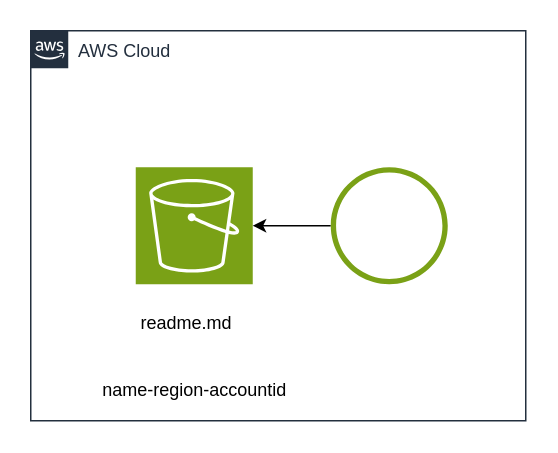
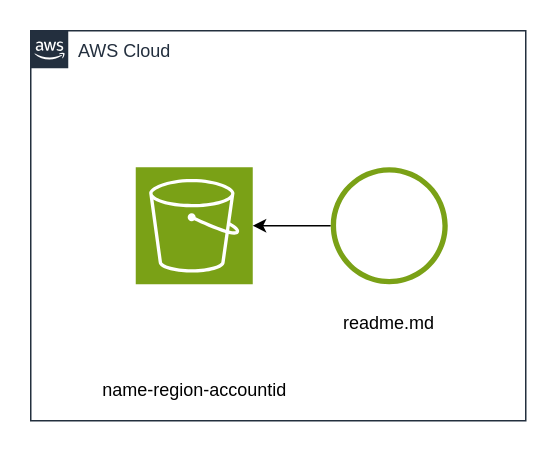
  <mxCell id="0" />
  <mxCell id="1" parent="0" />
  <mxCell id="2" value="AWS Cloud" style="points=[[0,0],[0.25,0],[0.5,0],[0.75,0],[1,0],[1,0.25],[1,0.5],[1,0.75],[1,1],[0.75,1],[0.5,1],[0.25,1],[0,1],[0,0.75],[0,0.5],[0,0.25]];outlineConnect=0;gradientColor=none;html=1;whiteSpace=wrap;fontSize=12;fontStyle=0;container=1;pointerEvents=0;collapsible=0;recursiveResize=0;shape=mxgraph.aws4.group;grIcon=mxgraph.aws4.group_aws_cloud_alt;strokeColor=#232F3E;fillColor=none;verticalAlign=top;align=left;spacingLeft=30;fontColor=#232F3E;dashed=0;" vertex="1" parent="1"><mxGeometry x="20" y="20" width="330" height="260" as="geometry" /></mxCell>
  <mxCell id="3" value="" style="sketch=0;points=[[0,0,0],[0.25,0,0],[0.5,0,0],[0.75,0,0],[1,0,0],[0,1,0],[0.25,1,0],[0.5,1,0],[0.75,1,0],[1,1,0],[0,0.25,0],[0,0.5,0],[0,0.75,0],[1,0.25,0],[1,0.5,0],[1,0.75,0]];outlineConnect=0;fontColor=#232F3E;fillColor=#7AA116;strokeColor=#ffffff;dashed=0;verticalLabelPosition=bottom;verticalAlign=top;align=center;html=1;fontSize=12;fontStyle=0;aspect=fixed;shape=mxgraph.aws4.resourceIcon;resIcon=mxgraph.aws4.s3;" vertex="1" parent="2"><mxGeometry x="70" y="91" width="78" height="78" as="geometry" /></mxCell>
  <mxCell id="4" value="" style="edgeStyle=orthogonalEdgeStyle;rounded=0;orthogonalLoop=1;jettySize=auto;html=1;" edge="1" parent="2" source="5" target="3"><mxGeometry relative="1" as="geometry" /></mxCell>
  <mxCell id="5" value="" style="sketch=0;outlineConnect=0;fontColor=#232F3E;gradientColor=none;fillColor=#7AA116;strokeColor=none;dashed=0;verticalLabelPosition=bottom;verticalAlign=top;align=center;html=1;fontSize=12;fontStyle=0;aspect=fixed;pointerEvents=1;shape=mxgraph.aws4.object;" vertex="1" parent="2"><mxGeometry x="200" y="91" width="78" height="78" as="geometry" /></mxCell>
- <mxCell id="6" value="readme.md" style="text;html=1;strokeColor=none;fillColor=none;align=center;verticalAlign=middle;whiteSpace=wrap;rounded=0;" vertex="1" parent="2"><mxGeometry x="74" y="180" width="60" height="30" as="geometry" /></mxCell>
+ <mxCell id="6" value="readme.md" style="text;html=1;strokeColor=none;fillColor=none;align=center;verticalAlign=middle;whiteSpace=wrap;rounded=0;" vertex="1" parent="2"><mxGeometry x="209" y="180" width="60" height="30" as="geometry" /></mxCell>
  <mxCell id="7" value="name-region-accountid" style="text;html=1;strokeColor=none;fillColor=none;align=center;verticalAlign=middle;whiteSpace=wrap;rounded=0;" vertex="1" parent="2"><mxGeometry x="43.5" y="225" width="131" height="30" as="geometry" /></mxCell>
